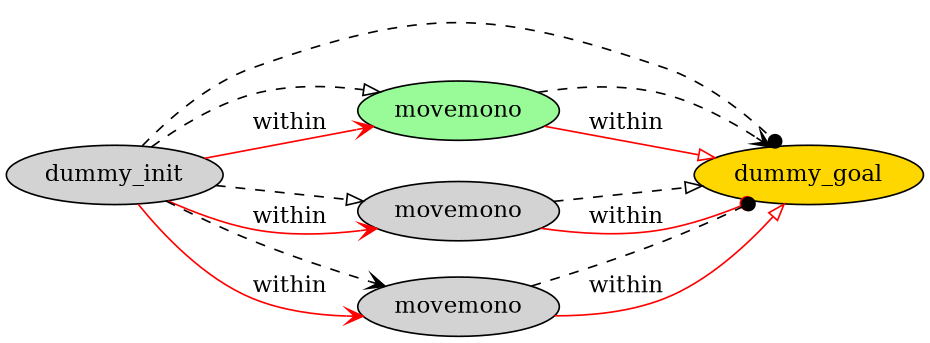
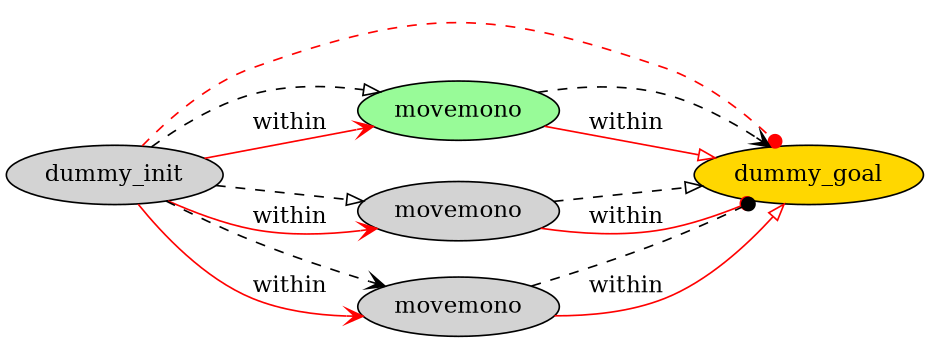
  digraph {
    rankdir=LR
    node [fillcolor=lightgrey style=filled]
    edge [color=black style=dashed arrowhead=onormal]
    n1 [label=dummy_init]
    n2 [fillcolor=gold label=dummy_goal]
    n3 [fillcolor=palegreen label=movemono]
    n4 [label=movemono]
    n5 [label=movemono]
-   n1 -> n2 [arrowhead=dot]
+   n1 -> n2 [color=red arrowhead=dot]
    n1 -> n3
    n1 -> n3 [color=red label=within arrowhead=vee style=""]
    n1 -> n4
    n1 -> n4 [color=red label=within arrowhead=vee style=""]
    n1 -> n5 [arrowhead=vee]
    n1 -> n5 [color=red label=within arrowhead=vee style=""]
    n3 -> n2 [arrowhead=vee]
    n3 -> n2 [color=red label=within style=""]
    n4 -> n2
    n4 -> n2 [color=red label=within arrowhead=dot style=""]
    n5 -> n2 [arrowhead=dot]
    n5 -> n2 [color=red label=within style=""]
  }
